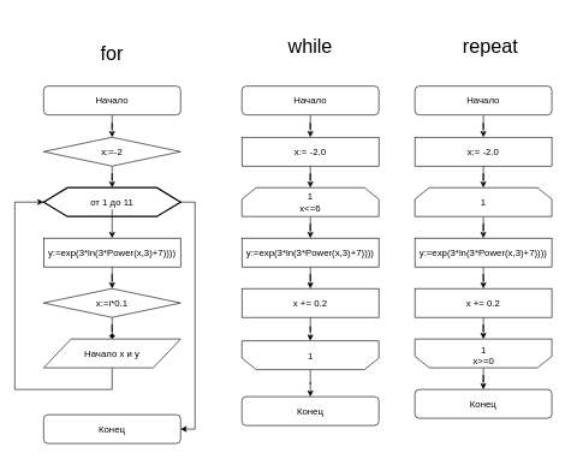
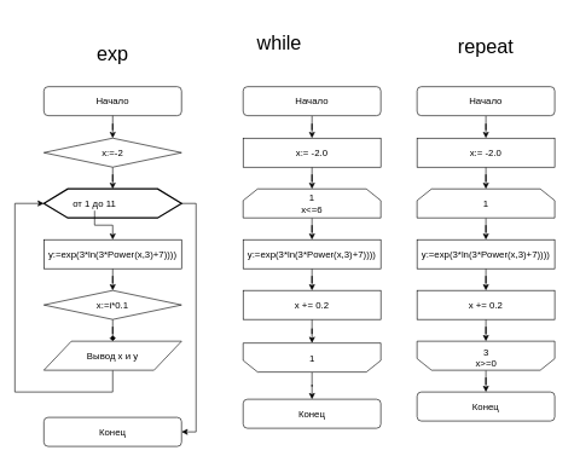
  <mxCell id="0" />
  <mxCell id="1" parent="0" />
- <mxCell id="2" value="for" style="text;html=1;strokeColor=none;fillColor=none;align=center;verticalAlign=middle;whiteSpace=wrap;rounded=0;fontSize=27;" parent="1" vertex="1"><mxGeometry x="55" y="29" width="200" height="90" as="geometry" /></mxCell>
+ <mxCell id="2" value="exp" style="text;html=1;strokeColor=none;fillColor=none;align=center;verticalAlign=middle;whiteSpace=wrap;rounded=0;fontSize=27;" parent="1" vertex="1"><mxGeometry x="55" y="29" width="200" height="90" as="geometry" /></mxCell>
  <mxCell id="3" style="edgeStyle=orthogonalEdgeStyle;rounded=0;orthogonalLoop=1;jettySize=auto;html=1;entryX=1;entryY=0.5;entryDx=0;entryDy=0;" edge="1" parent="1" source="4" target="7"><mxGeometry relative="1" as="geometry"><Array as="points"><mxPoint x="270" y="280" /><mxPoint x="270" y="595" /></Array></mxGeometry></mxCell>
  <mxCell id="4" value="" style="verticalLabelPosition=bottom;verticalAlign=top;html=1;strokeWidth=2;shape=hexagon;perimeter=hexagonPerimeter2;arcSize=6;size=0.174;" parent="1" vertex="1"><mxGeometry x="60" y="260" width="190" height="40" as="geometry" /></mxCell>
  <mxCell id="5" style="edgeStyle=orthogonalEdgeStyle;rounded=0;orthogonalLoop=1;jettySize=auto;html=1;" edge="1" parent="1" source="6" target="9"><mxGeometry relative="1" as="geometry" /></mxCell>
- <mxCell id="6" value="&amp;nbsp;от 1 до 11&amp;nbsp;" style="text;html=1;strokeColor=none;fillColor=none;align=center;verticalAlign=middle;whiteSpace=wrap;rounded=0;fontSize=13;" parent="1" vertex="1"><mxGeometry x="100" y="270" width="110" height="20" as="geometry" /></mxCell>
+ <mxCell id="6" value="&amp;nbsp;от 1 до 11&amp;nbsp;" style="text;html=1;strokeColor=none;fillColor=none;align=center;verticalAlign=middle;whiteSpace=wrap;rounded=0;fontSize=13;" parent="1" vertex="1"><mxGeometry x="75" y="270" width="110" height="20" as="geometry" /></mxCell>
  <mxCell id="7" value="Конец" style="rounded=1;whiteSpace=wrap;html=1;fontSize=13;" parent="1" vertex="1"><mxGeometry x="60" y="575" width="190" height="40" as="geometry" /></mxCell>
  <mxCell id="8" style="edgeStyle=orthogonalEdgeStyle;rounded=0;orthogonalLoop=1;jettySize=auto;html=1;" edge="1" parent="1" source="9" target="15"><mxGeometry relative="1" as="geometry" /></mxCell>
  <mxCell id="9" value="y:=exp(3*ln(3*Power(x,3)+7))))" style="rounded=0;whiteSpace=wrap;html=1;fontSize=13;" parent="1" vertex="1"><mxGeometry x="60" y="330" width="190" height="40" as="geometry" /></mxCell>
  <mxCell id="10" style="edgeStyle=orthogonalEdgeStyle;rounded=0;orthogonalLoop=1;jettySize=auto;html=1;fontSize=13;entryX=0.5;entryY=0;entryDx=0;entryDy=0;" parent="1" source="46" target="4" edge="1"><mxGeometry relative="1" as="geometry"><mxPoint x="161" y="211" as="targetPoint" /></mxGeometry></mxCell>
  <mxCell id="11" value="Начало" style="rounded=1;whiteSpace=wrap;html=1;fontSize=13;" parent="1" vertex="1"><mxGeometry x="60" y="119" width="190" height="40" as="geometry" /></mxCell>
  <mxCell id="12" style="edgeStyle=orthogonalEdgeStyle;rounded=0;orthogonalLoop=1;jettySize=auto;html=1;fontSize=13;entryX=0;entryY=0.5;entryDx=0;entryDy=0;" parent="1" source="13" edge="1" target="4"><mxGeometry relative="1" as="geometry"><mxPoint x="60" y="230" as="targetPoint" /><Array as="points"><mxPoint x="155" y="540" /><mxPoint x="20" y="540" /><mxPoint x="20" y="280" /></Array></mxGeometry></mxCell>
- <mxCell id="13" value="Начало x и y" style="shape=parallelogram;perimeter=parallelogramPerimeter;whiteSpace=wrap;html=1;fontSize=13;" parent="1" vertex="1"><mxGeometry x="60" y="470" width="190" height="40" as="geometry" /></mxCell>
+ <mxCell id="13" value="Вывод x и y" style="shape=parallelogram;perimeter=parallelogramPerimeter;whiteSpace=wrap;html=1;fontSize=13;" parent="1" vertex="1"><mxGeometry x="60" y="470" width="190" height="40" as="geometry" /></mxCell>
  <mxCell id="14" style="edgeStyle=orthogonalEdgeStyle;rounded=0;orthogonalLoop=1;jettySize=auto;html=1;endArrow=diamond;" edge="1" parent="1" source="15" target="13"><mxGeometry relative="1" as="geometry" /></mxCell>
  <mxCell id="15" value="x:=i*0.1" style="rhombus;whiteSpace=wrap;html=1;fontSize=13;" parent="1" vertex="1"><mxGeometry x="60" y="400" width="190" height="40" as="geometry" /></mxCell>
  <mxCell id="16" style="edgeStyle=orthogonalEdgeStyle;rounded=0;orthogonalLoop=1;jettySize=auto;html=1;fontSize=13;" parent="1" source="17" target="27" edge="1"><mxGeometry relative="1" as="geometry" /></mxCell>
  <mxCell id="17" value="1&lt;br&gt;x&amp;lt;=6" style="shape=loopLimit;whiteSpace=wrap;html=1;fontSize=13;" parent="1" vertex="1"><mxGeometry x="335" y="260" width="190" height="40" as="geometry" /></mxCell>
  <mxCell id="18" style="edgeStyle=orthogonalEdgeStyle;rounded=0;orthogonalLoop=1;jettySize=auto;html=1;fontSize=13;entryX=0.5;entryY=0;entryDx=0;entryDy=0;" parent="1" source="19" target="23" edge="1"><mxGeometry relative="1" as="geometry"><mxPoint x="430" y="200" as="targetPoint" /></mxGeometry></mxCell>
  <mxCell id="19" value="&lt;font style=&quot;font-size: 13px;&quot;&gt;Начало&lt;/font&gt;" style="rounded=1;whiteSpace=wrap;html=1;fontSize=13;" parent="1" vertex="1"><mxGeometry x="335" y="119" width="190" height="40" as="geometry" /></mxCell>
  <mxCell id="20" style="edgeStyle=orthogonalEdgeStyle;rounded=0;orthogonalLoop=1;jettySize=auto;html=1;fontSize=13;" parent="1" source="21" target="28" edge="1"><mxGeometry relative="1" as="geometry" /></mxCell>
  <mxCell id="21" value="" style="shape=loopLimit;fontSize=13;rotation=-180;labelBorderColor=none;labelBackgroundColor=none;verticalAlign=middle;horizontal=1;" parent="1" vertex="1"><mxGeometry x="335" y="472.5" width="190" height="40" as="geometry" /></mxCell>
  <mxCell id="22" style="edgeStyle=orthogonalEdgeStyle;rounded=0;orthogonalLoop=1;jettySize=auto;html=1;fontSize=13;" parent="1" source="23" target="17" edge="1"><mxGeometry relative="1" as="geometry" /></mxCell>
  <mxCell id="23" value="x:= -2.0" style="rounded=0;whiteSpace=wrap;html=1;fontSize=13;" parent="1" vertex="1"><mxGeometry x="335" y="190" width="190" height="40" as="geometry" /></mxCell>
  <mxCell id="24" style="edgeStyle=orthogonalEdgeStyle;rounded=0;orthogonalLoop=1;jettySize=auto;html=1;fontSize=13;" parent="1" source="25" target="21" edge="1"><mxGeometry relative="1" as="geometry" /></mxCell>
  <mxCell id="25" value="x += 0.2" style="rounded=0;whiteSpace=wrap;html=1;fontSize=13;" parent="1" vertex="1"><mxGeometry x="335" y="400" width="190" height="40" as="geometry" /></mxCell>
  <mxCell id="26" style="edgeStyle=orthogonalEdgeStyle;rounded=0;orthogonalLoop=1;jettySize=auto;html=1;fontSize=13;" parent="1" source="27" target="25" edge="1"><mxGeometry relative="1" as="geometry" /></mxCell>
  <mxCell id="27" value="y:=exp(3*ln(3*Power(x,3)+7))))" style="rounded=0;whiteSpace=wrap;html=1;fontSize=13;" parent="1" vertex="1"><mxGeometry x="335" y="330" width="190" height="40" as="geometry" /></mxCell>
  <mxCell id="28" value="Конец" style="rounded=1;whiteSpace=wrap;html=1;fontSize=13;" parent="1" vertex="1"><mxGeometry x="335" y="550" width="190" height="40" as="geometry" /></mxCell>
  <mxCell id="29" style="edgeStyle=orthogonalEdgeStyle;rounded=0;orthogonalLoop=1;jettySize=auto;html=1;fontSize=13;" parent="1" source="30" target="40" edge="1"><mxGeometry relative="1" as="geometry" /></mxCell>
  <mxCell id="30" value="1" style="shape=loopLimit;whiteSpace=wrap;html=1;fontSize=13;" parent="1" vertex="1"><mxGeometry x="575" y="260" width="190" height="40" as="geometry" /></mxCell>
  <mxCell id="31" style="edgeStyle=orthogonalEdgeStyle;rounded=0;orthogonalLoop=1;jettySize=auto;html=1;fontSize=13;entryX=0.5;entryY=0;entryDx=0;entryDy=0;" parent="1" source="32" target="36" edge="1"><mxGeometry relative="1" as="geometry"><mxPoint x="670" y="200" as="targetPoint" /></mxGeometry></mxCell>
  <mxCell id="32" value="&lt;font style=&quot;font-size: 13px;&quot;&gt;Начало&lt;/font&gt;" style="rounded=1;whiteSpace=wrap;html=1;fontSize=13;" parent="1" vertex="1"><mxGeometry x="575" y="119" width="190" height="40" as="geometry" /></mxCell>
  <mxCell id="33" style="edgeStyle=orthogonalEdgeStyle;rounded=0;orthogonalLoop=1;jettySize=auto;html=1;fontSize=13;" parent="1" source="34" target="41" edge="1"><mxGeometry relative="1" as="geometry" /></mxCell>
  <mxCell id="34" value="" style="shape=loopLimit;whiteSpace=wrap;html=1;fontSize=13;rotation=-180;" parent="1" vertex="1"><mxGeometry x="575" y="470" width="190" height="40" as="geometry" /></mxCell>
  <mxCell id="35" style="edgeStyle=orthogonalEdgeStyle;rounded=0;orthogonalLoop=1;jettySize=auto;html=1;fontSize=13;" parent="1" source="36" target="30" edge="1"><mxGeometry relative="1" as="geometry" /></mxCell>
  <mxCell id="36" value="x:= -2.0" style="rounded=0;whiteSpace=wrap;html=1;fontSize=13;" parent="1" vertex="1"><mxGeometry x="575" y="190" width="190" height="40" as="geometry" /></mxCell>
  <mxCell id="37" style="edgeStyle=orthogonalEdgeStyle;rounded=0;orthogonalLoop=1;jettySize=auto;html=1;fontSize=13;" parent="1" source="38" target="34" edge="1"><mxGeometry relative="1" as="geometry" /></mxCell>
  <mxCell id="38" value="x += 0.2" style="rounded=0;whiteSpace=wrap;html=1;fontSize=13;" parent="1" vertex="1"><mxGeometry x="575" y="400" width="190" height="40" as="geometry" /></mxCell>
  <mxCell id="39" style="edgeStyle=orthogonalEdgeStyle;rounded=0;orthogonalLoop=1;jettySize=auto;html=1;fontSize=13;" parent="1" source="40" target="38" edge="1"><mxGeometry relative="1" as="geometry" /></mxCell>
  <mxCell id="40" value="y:=exp(3*ln(3*Power(x,3)+7))))" style="rounded=0;whiteSpace=wrap;html=1;fontSize=13;" parent="1" vertex="1"><mxGeometry x="575" y="330" width="190" height="40" as="geometry" /></mxCell>
  <mxCell id="41" value="Конец" style="rounded=1;whiteSpace=wrap;html=1;fontSize=13;" parent="1" vertex="1"><mxGeometry x="575" y="540" width="190" height="40" as="geometry" /></mxCell>
- <mxCell id="42" value="while" style="text;html=1;strokeColor=none;fillColor=none;align=center;verticalAlign=middle;whiteSpace=wrap;rounded=0;fontSize=27;" parent="1" vertex="1"><mxGeometry x="330" y="20" width="200" height="90" as="geometry" /></mxCell>
- <mxCell id="43" value="repeat" style="text;html=1;strokeColor=none;fillColor=none;align=center;verticalAlign=middle;whiteSpace=wrap;rounded=0;fontSize=27;" parent="1" vertex="1"><mxGeometry x="580" y="20" width="200" height="90" as="geometry" /></mxCell>
- <mxCell id="44" value="1&lt;br&gt;x&amp;gt;=0&lt;br&gt;" style="text;html=1;resizable=0;points=[];autosize=1;align=center;verticalAlign=top;spacingTop=-4;fontSize=13;" parent="1" vertex="1"><mxGeometry x="650" y="475" width="40" height="30" as="geometry" /></mxCell>
+ <mxCell id="42" value="while" style="text;html=1;strokeColor=none;fillColor=none;align=center;verticalAlign=middle;whiteSpace=wrap;rounded=0;fontSize=27;" parent="1" vertex="1"><mxGeometry x="285" y="15" width="200" height="90" as="geometry" /></mxCell>
+ <mxCell id="43" value="repeat" style="text;html=1;strokeColor=none;fillColor=none;align=center;verticalAlign=middle;whiteSpace=wrap;rounded=0;fontSize=27;" parent="1" vertex="1"><mxGeometry x="570" y="20" width="200" height="90" as="geometry" /></mxCell>
+ <mxCell id="44" value="3&lt;br&gt;x&amp;gt;=0&lt;br&gt;" style="text;html=1;resizable=0;points=[];autosize=1;align=center;verticalAlign=top;spacingTop=-4;fontSize=13;" parent="1" vertex="1"><mxGeometry x="650" y="475" width="40" height="30" as="geometry" /></mxCell>
  <mxCell id="45" value="1" style="text;html=1;resizable=0;points=[];autosize=1;align=center;verticalAlign=top;spacingTop=-4;fontSize=13;" parent="1" vertex="1"><mxGeometry x="420" y="482.5" width="20" height="20" as="geometry" /></mxCell>
  <mxCell id="46" value="x:=-2" style="rhombus;whiteSpace=wrap;html=1;fontSize=13;" vertex="1" parent="1"><mxGeometry x="60" y="190" width="190" height="40" as="geometry" /></mxCell>
  <mxCell id="47" style="edgeStyle=orthogonalEdgeStyle;rounded=0;orthogonalLoop=1;jettySize=auto;html=1;fontSize=13;entryX=0.5;entryY=0;entryDx=0;entryDy=0;" edge="1" parent="1" source="11" target="46"><mxGeometry relative="1" as="geometry"><mxPoint x="160" y="280" as="targetPoint" /><mxPoint x="155" y="159" as="sourcePoint" /></mxGeometry></mxCell>
